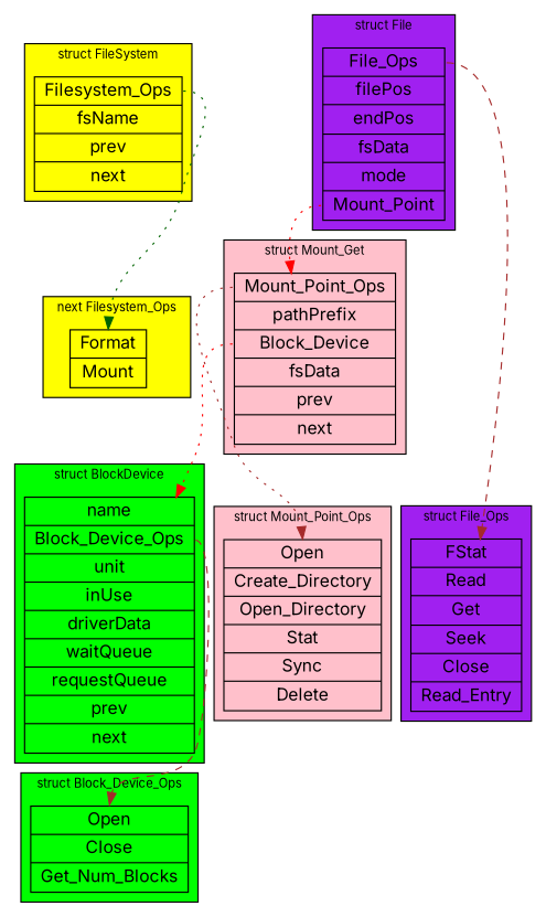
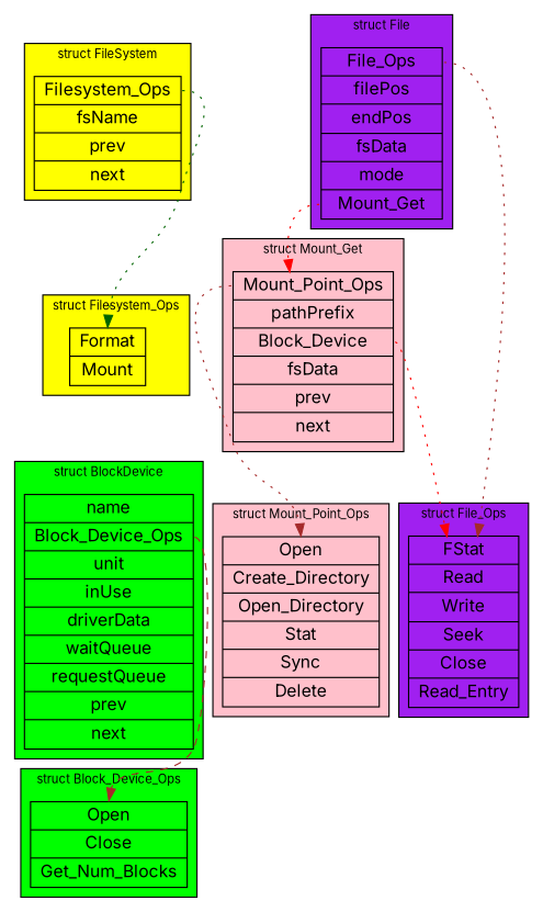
  digraph {
    fontname=Inter
    fontsize=10
    rankdir=TB
    node [fontname=Inter shape=record]
    edge [color=brown fontname=Inter style=dotted tailport=head]
    n1 [label="{<head>Format|Mount}"]
    n2 [label="{<head>Filesystem_Ops|fsName|<prev>prev|<next>next}"]
    n3 [label="{<head>name|<bdo>Block_Device_Ops|unit|inUse|driverData|waitQueue|requestQueue|prev|next}"]
    n4 [label="{<head>Open|Close|Get_Num_Blocks}"]
    n5 [label="{<head>Mount_Point_Ops|pathPrefix|<bd>Block_Device|fsData|prev|next}"]
    n6 [label="{<head>Open|Create_Directory|Open_Directory|Stat|Sync|Delete}"]
-   n7 [label="{<head>File_Ops|filePos|endPos|fsData|mode|<mp>Mount_Point}"]
-   n8 [label="{<head>FStat|Read|Get|Seek|Close|Read_Entry}"]
+   n7 [label="{<head>File_Ops|filePos|endPos|fsData|mode|<mp>Mount_Get}"]
+   n8 [label="{<head>FStat|Read|Write|Seek|Close|Read_Entry}"]
    subgraph cluster_1 {
      bgcolor=yellow
-     label="next Filesystem_Ops"
+     label="struct Filesystem_Ops"
      n1
    }
    subgraph cluster_2 {
      bgcolor=yellow
      label="struct FileSystem"
      n2
    }
    subgraph cluster_3 {
      bgcolor=green
      label="struct BlockDevice"
      n3
    }
    subgraph cluster_4 {
      bgcolor=green
      label="struct Block_Device_Ops"
      n4
    }
    subgraph cluster_5 {
      bgcolor=pink
      label="struct Mount_Get"
      n5
    }
    subgraph cluster_6 {
      bgcolor=pink
      label="struct Mount_Point_Ops"
      n6
    }
    subgraph cluster_7 {
      bgcolor=purple
      label="struct File"
      n7
    }
    subgraph cluster_8 {
      bgcolor=purple
      label="struct File_Ops"
      n8
    }
    n2 -> n1 [color=darkgreen headport=head]
    n3 -> n4 [headport=head style=dashed tailport=bdo]
-   n5 -> n3 [color=red tailport=bd]
+   n5 -> n8 [color=red tailport=bd]
    n5 -> n6 [headport=head]
    n7 -> n5 [color=red tailport=mp]
-   n7 -> n8 [style=dashed]
+   n7 -> n8
  }
